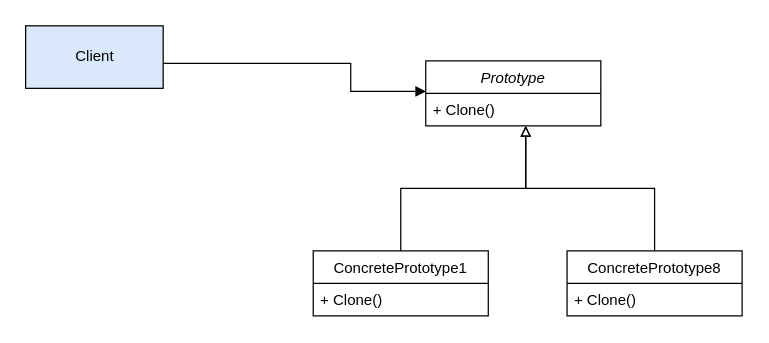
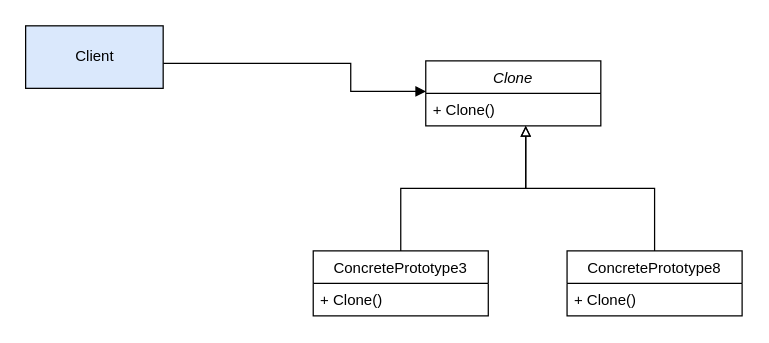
  <mxCell id="0" />
  <mxCell id="1" parent="0" />
  <mxCell id="2" style="edgeStyle=orthogonalEdgeStyle;rounded=0;orthogonalLoop=1;jettySize=auto;html=1;entryX=0.002;entryY=-0.06;entryDx=0;entryDy=0;entryPerimeter=0;endArrow=block;endFill=1;" edge="1" parent="1" source="3" target="5"><mxGeometry relative="1" as="geometry"><Array as="points"><mxPoint x="280" y="50" /><mxPoint x="280" y="73" /></Array></mxGeometry></mxCell>
  <mxCell id="3" value="Client" style="html=1;fillColor=#dae8fc;" vertex="1" parent="1"><mxGeometry x="20" y="20" width="110" height="50" as="geometry" /></mxCell>
- <mxCell id="4" value="Prototype" style="swimlane;fontStyle=2;childLayout=stackLayout;horizontal=1;startSize=26;fillColor=none;horizontalStack=0;resizeParent=1;resizeParentMax=0;resizeLast=0;collapsible=1;marginBottom=0;" vertex="1" parent="1"><mxGeometry x="340" y="48" width="140" height="52" as="geometry" /></mxCell>
+ <mxCell id="4" value="Clone" style="swimlane;fontStyle=2;childLayout=stackLayout;horizontal=1;startSize=26;fillColor=none;horizontalStack=0;resizeParent=1;resizeParentMax=0;resizeLast=0;collapsible=1;marginBottom=0;" vertex="1" parent="1"><mxGeometry x="340" y="48" width="140" height="52" as="geometry" /></mxCell>
  <mxCell id="5" value="+ Clone()" style="text;strokeColor=none;fillColor=none;align=left;verticalAlign=top;spacingLeft=4;spacingRight=4;overflow=hidden;rotatable=0;points=[[0,0.5],[1,0.5]];portConstraint=eastwest;" vertex="1" parent="4"><mxGeometry y="26" width="140" height="26" as="geometry" /></mxCell>
  <mxCell id="6" style="edgeStyle=orthogonalEdgeStyle;rounded=0;orthogonalLoop=1;jettySize=auto;html=1;entryX=0.571;entryY=1;entryDx=0;entryDy=0;entryPerimeter=0;endArrow=block;endFill=0;" edge="1" parent="1" source="7" target="5"><mxGeometry relative="1" as="geometry" /></mxCell>
- <mxCell id="7" value="ConcretePrototype1" style="swimlane;fontStyle=0;childLayout=stackLayout;horizontal=1;startSize=26;fillColor=none;horizontalStack=0;resizeParent=1;resizeParentMax=0;resizeLast=0;collapsible=1;marginBottom=0;" vertex="1" parent="1"><mxGeometry x="250" y="200" width="140" height="52" as="geometry" /></mxCell>
+ <mxCell id="7" value="ConcretePrototype3" style="swimlane;fontStyle=0;childLayout=stackLayout;horizontal=1;startSize=26;fillColor=none;horizontalStack=0;resizeParent=1;resizeParentMax=0;resizeLast=0;collapsible=1;marginBottom=0;" vertex="1" parent="1"><mxGeometry x="250" y="200" width="140" height="52" as="geometry" /></mxCell>
  <mxCell id="8" value="+ Clone()" style="text;strokeColor=none;fillColor=none;align=left;verticalAlign=top;spacingLeft=4;spacingRight=4;overflow=hidden;rotatable=0;points=[[0,0.5],[1,0.5]];portConstraint=eastwest;" vertex="1" parent="7"><mxGeometry y="26" width="140" height="26" as="geometry" /></mxCell>
  <mxCell id="9" style="edgeStyle=orthogonalEdgeStyle;rounded=0;orthogonalLoop=1;jettySize=auto;html=1;endArrow=block;endFill=0;" edge="1" parent="1" source="10"><mxGeometry relative="1" as="geometry"><mxPoint x="420" y="100" as="targetPoint" /><Array as="points"><mxPoint x="523" y="150" /><mxPoint x="420" y="150" /></Array></mxGeometry></mxCell>
  <mxCell id="10" value="ConcretePrototype8" style="swimlane;fontStyle=0;childLayout=stackLayout;horizontal=1;startSize=26;fillColor=none;horizontalStack=0;resizeParent=1;resizeParentMax=0;resizeLast=0;collapsible=1;marginBottom=0;" vertex="1" parent="1"><mxGeometry x="453" y="200" width="140" height="52" as="geometry" /></mxCell>
  <mxCell id="11" value="+ Clone()" style="text;strokeColor=none;fillColor=none;align=left;verticalAlign=top;spacingLeft=4;spacingRight=4;overflow=hidden;rotatable=0;points=[[0,0.5],[1,0.5]];portConstraint=eastwest;" vertex="1" parent="10"><mxGeometry y="26" width="140" height="26" as="geometry" /></mxCell>
